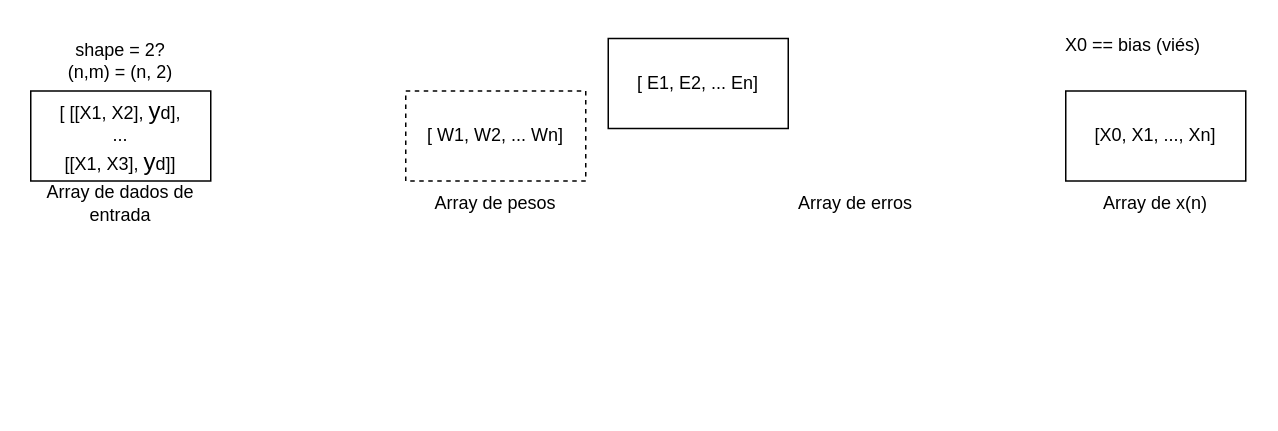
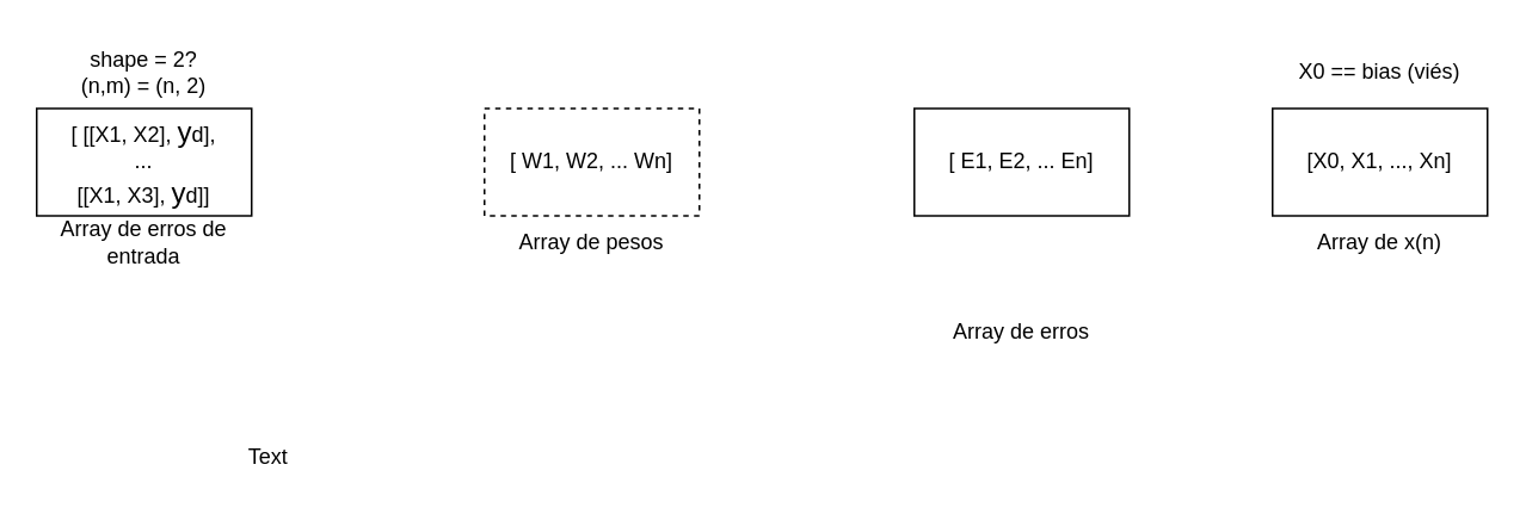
  <mxCell id="0" />
  <mxCell id="1" parent="0" />
  <mxCell id="2" value="[ [[X1, X2], &lt;font style=&quot;font-size: 16px&quot;&gt;y&lt;/font&gt;d],&lt;br&gt;...&lt;br&gt;[[X1, X3],&amp;nbsp;&lt;font style=&quot;font-size: 16px&quot;&gt;y&lt;/font&gt;d]]" style="rounded=0;whiteSpace=wrap;html=1;" vertex="1" parent="1"><mxGeometry x="20" y="60" width="120" height="60" as="geometry" /></mxCell>
- <mxCell id="3" value="Array de dados de entrada" style="text;html=1;strokeColor=none;fillColor=none;align=center;verticalAlign=middle;whiteSpace=wrap;rounded=0;" vertex="1" parent="1"><mxGeometry x="25" y="120" width="110" height="30" as="geometry" /></mxCell>
+ <mxCell id="3" value="Array de erros de entrada" style="text;html=1;strokeColor=none;fillColor=none;align=center;verticalAlign=middle;whiteSpace=wrap;rounded=0;" vertex="1" parent="1"><mxGeometry x="25" y="120" width="110" height="30" as="geometry" /></mxCell>
  <mxCell id="4" value="shape = 2?&lt;br&gt;(n,m) = (n, 2)" style="text;html=1;strokeColor=none;fillColor=none;align=center;verticalAlign=middle;whiteSpace=wrap;rounded=0;" vertex="1" parent="1"><mxGeometry x="20" y="20" width="120" height="40" as="geometry" /></mxCell>
  <mxCell id="5" value="[ W1, W2, ... Wn]" style="rounded=0;whiteSpace=wrap;html=1;dashed=1;" vertex="1" parent="1"><mxGeometry x="270" y="60" width="120" height="60" as="geometry" /></mxCell>
  <mxCell id="6" value="Array de pesos" style="text;html=1;strokeColor=none;fillColor=none;align=center;verticalAlign=middle;whiteSpace=wrap;rounded=0;" vertex="1" parent="1"><mxGeometry x="285" y="120" width="90" height="30" as="geometry" /></mxCell>
- <mxCell id="7" value="[ E1, E2, ... En]" style="rounded=0;whiteSpace=wrap;html=1;" vertex="1" parent="1"><mxGeometry x="405" y="25" width="120" height="60" as="geometry" /></mxCell>
- <mxCell id="8" value="Array de erros" style="text;html=1;strokeColor=none;fillColor=none;align=center;verticalAlign=middle;whiteSpace=wrap;rounded=0;" vertex="1" parent="1"><mxGeometry x="525" y="120" width="90" height="30" as="geometry" /></mxCell>
+ <mxCell id="7" value="[ E1, E2, ... En]" style="rounded=0;whiteSpace=wrap;html=1;" vertex="1" parent="1"><mxGeometry x="510" y="60" width="120" height="60" as="geometry" /></mxCell>
+ <mxCell id="8" value="Array de erros" style="text;html=1;strokeColor=none;fillColor=none;align=center;verticalAlign=middle;whiteSpace=wrap;rounded=0;" vertex="1" parent="1"><mxGeometry x="525" y="170" width="90" height="30" as="geometry" /></mxCell>
  <mxCell id="9" value="[X0, X1, ..., Xn]" style="rounded=0;whiteSpace=wrap;html=1;" vertex="1" parent="1"><mxGeometry x="710" y="60" width="120" height="60" as="geometry" /></mxCell>
  <mxCell id="10" value="Array de x(n)" style="text;html=1;strokeColor=none;fillColor=none;align=center;verticalAlign=middle;whiteSpace=wrap;rounded=0;" vertex="1" parent="1"><mxGeometry x="725" y="120" width="90" height="30" as="geometry" /></mxCell>
- <mxCell id="11" value="X0 == bias (viés)" style="text;html=1;strokeColor=none;fillColor=none;align=center;verticalAlign=middle;whiteSpace=wrap;rounded=0;" vertex="1" parent="1"><mxGeometry x="695" y="10" width="120" height="40" as="geometry" /></mxCell>
+ <mxCell id="11" value="X0 == bias (viés)" style="text;html=1;strokeColor=none;fillColor=none;align=center;verticalAlign=middle;whiteSpace=wrap;rounded=0;" vertex="1" parent="1"><mxGeometry x="710" y="20" width="120" height="40" as="geometry" /></mxCell>
+ <mxCell id="12" value="Text" style="text;html=1;align=center;verticalAlign=middle;resizable=0;points=[];autosize=1;" vertex="1" parent="1"><mxGeometry x="129" y="245" width="40" height="20" as="geometry" /></mxCell>
